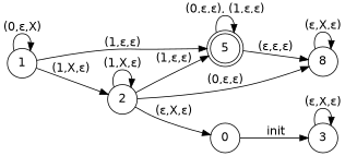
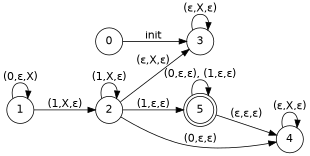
  digraph {
    fontname="DejaVu Sans"
    rankdir=LR
    node [fontname="DejaVu Sans" shape=circle]
    edge [fontname="DejaVu Sans"]
    3
    5 [shape=doublecircle]
-   4 [label=8]
+   4
    0
    1
    2
    3 -> 3 [label=<(&epsilon;,X,&epsilon;)>]
    5 -> 5 [label=<(0,&epsilon;,&epsilon;), (1,&epsilon;,&epsilon;)>]
    5 -> 4 [label=<(&epsilon;,&epsilon;,&epsilon;)>]
    4 -> 4 [label=<(&epsilon;,X,&epsilon;)>]
    0 -> 3 [label=init]
-   1 -> 5 [label=<(1,&epsilon;,&epsilon;)>]
    1 -> 1 [label=<(0,&epsilon;,X)>]
    1 -> 2 [label=<(1,X,&epsilon;)>]
-   2 -> 0 [label=<(&epsilon;,X,&epsilon;)>]
+   2 -> 3 [label=<(&epsilon;,X,&epsilon;)>]
    2 -> 5 [label=<(1,&epsilon;,&epsilon;)>]
    2 -> 4 [label=<(0,&epsilon;,&epsilon;)>]
    2 -> 2 [label=<(1,X,&epsilon;)>]
  }
